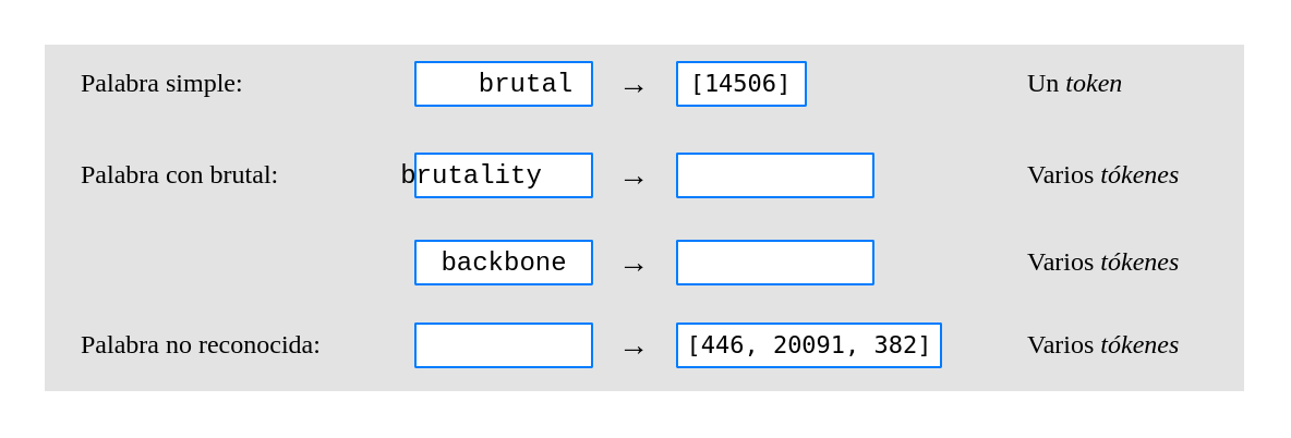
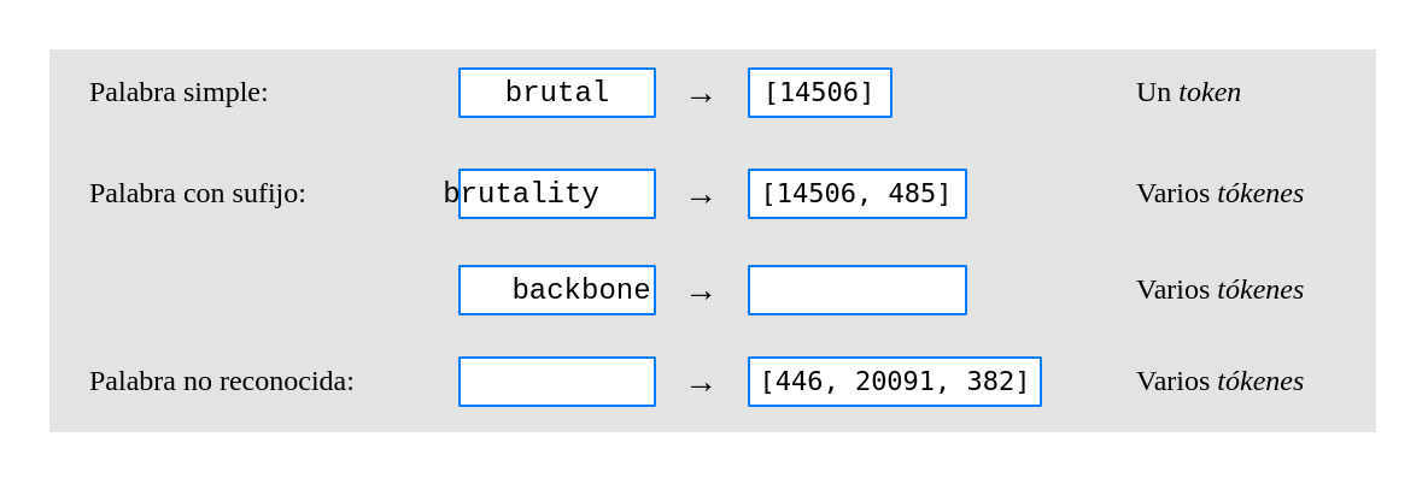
  <mxCell id="0" />
  <mxCell id="1" parent="0" />
  <mxCell id="2" value="" style="rounded=0;whiteSpace=wrap;html=1;strokeColor=none;fillColor=#E3E3E3;" vertex="1" parent="1"><mxGeometry x="20" y="20" width="550" height="159" as="geometry" /></mxCell>
  <mxCell id="3" value="&lt;font data-font-src=&quot;https://fonts.googleapis.com/css?family=Ubuntu&quot; face=&quot;Ubuntu&quot;&gt;Palabra no reconocida:&lt;/font&gt;" style="text;html=1;strokeColor=none;fillColor=none;align=left;verticalAlign=middle;whiteSpace=wrap;rounded=0;" vertex="1" parent="1"><mxGeometry x="35" y="148" width="130" height="20" as="geometry" /></mxCell>
  <mxCell id="4" value="" style="group" vertex="1" connectable="0" parent="1"><mxGeometry x="190" y="148" width="81" height="20" as="geometry" /></mxCell>
  <mxCell id="5" value="" style="rounded=1;whiteSpace=wrap;html=1;arcSize=1;strokeColor=#007cffff;fillColor=#FFFFFF;fontFamily=Ubuntu;fontSource=https%3A%2F%2Ffonts.googleapis.com%2Fcss%3Ffamily%3DUbuntu;" vertex="1" parent="4"><mxGeometry width="81" height="20" as="geometry" /></mxCell>
  <mxCell id="6" value="&lt;font data-font-src=&quot;https://fonts.googleapis.com/css?family=Ubuntu&quot; face=&quot;Ubuntu&quot;&gt;Varios &lt;i&gt;tókenes&lt;/i&gt;&lt;/font&gt;" style="text;html=1;strokeColor=none;fillColor=none;align=left;verticalAlign=middle;whiteSpace=wrap;rounded=0;" vertex="1" parent="1"><mxGeometry x="469" y="148" width="91" height="20" as="geometry" /></mxCell>
  <mxCell id="7" value="&lt;font style=&quot;font-size: 14px&quot;&gt;→&lt;/font&gt;" style="text;html=1;strokeColor=none;fillColor=none;align=center;verticalAlign=middle;whiteSpace=wrap;rounded=0;" vertex="1" parent="1"><mxGeometry x="271" y="148" width="39" height="20" as="geometry" /></mxCell>
  <mxCell id="8" value="&lt;font data-font-src=&quot;https://fonts.googleapis.com/css?family=Ubuntu&quot; face=&quot;Ubuntu&quot;&gt;Palabra simple:&lt;/font&gt;" style="text;html=1;strokeColor=none;fillColor=none;align=left;verticalAlign=middle;whiteSpace=wrap;rounded=0;" vertex="1" parent="1"><mxGeometry x="35" y="28" width="120" height="20" as="geometry" /></mxCell>
  <mxCell id="9" value="" style="group" vertex="1" connectable="0" parent="1"><mxGeometry x="190" y="28" width="81" height="20" as="geometry" /></mxCell>
  <mxCell id="10" value="" style="rounded=1;whiteSpace=wrap;html=1;arcSize=1;strokeColor=#007cffff;fillColor=#FFFFFF;fontFamily=Ubuntu;fontSource=https%3A%2F%2Ffonts.googleapis.com%2Fcss%3Ffamily%3DUbuntu;" vertex="1" parent="9"><mxGeometry width="81" height="20" as="geometry" /></mxCell>
- <mxCell id="11" value="brutal" style="text;html=1;fillColor=none;align=center;verticalAlign=middle;rounded=0;labelPosition=center;verticalLabelPosition=middle;fontFamily=Courier New;labelBorderColor=none;spacing=0;spacingLeft=0;whiteSpace=wrap;" vertex="1" parent="9"><mxGeometry x="29.5" y="4.5" width="42" height="13" as="geometry" /></mxCell>
+ <mxCell id="11" value="brutal" style="text;html=1;fillColor=none;align=center;verticalAlign=middle;rounded=0;labelPosition=center;verticalLabelPosition=middle;fontFamily=Courier New;labelBorderColor=none;spacing=0;spacingLeft=0;whiteSpace=wrap;" vertex="1" parent="9"><mxGeometry x="19.5" y="4.5" width="42" height="13" as="geometry" /></mxCell>
  <mxCell id="12" value="&lt;font style=&quot;font-size: 14px&quot;&gt;→&lt;/font&gt;" style="text;html=1;strokeColor=none;fillColor=none;align=center;verticalAlign=middle;whiteSpace=wrap;rounded=0;" vertex="1" parent="1"><mxGeometry x="271" y="28" width="39" height="20" as="geometry" /></mxCell>
  <mxCell id="13" value="&lt;font data-font-src=&quot;https://fonts.googleapis.com/css?family=Ubuntu&quot; face=&quot;Ubuntu&quot;&gt;Un &lt;i&gt;token&lt;/i&gt;&lt;/font&gt;" style="text;html=1;strokeColor=none;fillColor=none;align=left;verticalAlign=middle;whiteSpace=wrap;rounded=0;" vertex="1" parent="1"><mxGeometry x="469" y="28" width="81" height="20" as="geometry" /></mxCell>
  <mxCell id="14" value="" style="rounded=1;whiteSpace=wrap;html=1;arcSize=1;strokeColor=#007cffff;fillColor=#FFFFFF;fontFamily=Ubuntu;fontSource=https%3A%2F%2Ffonts.googleapis.com%2Fcss%3Ffamily%3DUbuntu;" vertex="1" parent="1"><mxGeometry x="310" y="148" width="121" height="20" as="geometry" /></mxCell>
  <mxCell id="15" value="&lt;pre style=&quot;font-size: 11px&quot;&gt;[&lt;span style=&quot;font-family: monospace&quot;&gt;&lt;span style=&quot;color: #000000 ; background-color: #ffffff&quot;&gt;446, 20091, 382&lt;/span&gt;&lt;/span&gt;&lt;span style=&quot;font-family: monospace&quot;&gt;&lt;span style=&quot;color: #000000 ; background-color: #ffffff&quot;&gt;&lt;/span&gt;&lt;/span&gt;]&lt;/pre&gt;" style="text;html=1;fillColor=none;align=center;verticalAlign=middle;rounded=0;labelPosition=center;verticalLabelPosition=middle;fontFamily=Courier New;labelBorderColor=none;spacing=0;spacingLeft=0;whiteSpace=wrap;" vertex="1" parent="1"><mxGeometry x="311" y="151.5" width="120" height="13" as="geometry" /></mxCell>
  <mxCell id="16" value="" style="rounded=1;whiteSpace=wrap;html=1;arcSize=1;strokeColor=#007cffff;fillColor=#FFFFFF;fontFamily=Ubuntu;fontSource=https%3A%2F%2Ffonts.googleapis.com%2Fcss%3Ffamily%3DUbuntu;" vertex="1" parent="1"><mxGeometry x="310" y="28" width="59" height="20" as="geometry" /></mxCell>
  <mxCell id="17" value="&lt;pre style=&quot;font-size: 11px&quot;&gt;[&lt;span style=&quot;font-family: monospace&quot;&gt;&lt;span style=&quot;color: #000000 ; background-color: #ffffff&quot;&gt;14506&lt;/span&gt;&lt;/span&gt;]&lt;/pre&gt;" style="text;html=1;fillColor=none;align=center;verticalAlign=middle;rounded=0;labelPosition=center;verticalLabelPosition=middle;fontFamily=Courier New;labelBorderColor=none;spacing=0;spacingLeft=0;whiteSpace=wrap;" vertex="1" parent="1"><mxGeometry x="317.644" y="31.5" width="42.712" height="13" as="geometry" /></mxCell>
- <mxCell id="18" value="&lt;font data-font-src=&quot;https://fonts.googleapis.com/css?family=Ubuntu&quot; face=&quot;Ubuntu&quot;&gt;Palabra con brutal:&lt;/font&gt;" style="text;html=1;strokeColor=none;fillColor=none;align=left;verticalAlign=middle;whiteSpace=wrap;rounded=0;" vertex="1" parent="1"><mxGeometry x="35" y="70" width="120" height="20" as="geometry" /></mxCell>
+ <mxCell id="18" value="&lt;font data-font-src=&quot;https://fonts.googleapis.com/css?family=Ubuntu&quot; face=&quot;Ubuntu&quot;&gt;Palabra con sufijo:&lt;/font&gt;" style="text;html=1;strokeColor=none;fillColor=none;align=left;verticalAlign=middle;whiteSpace=wrap;rounded=0;" vertex="1" parent="1"><mxGeometry x="35" y="70" width="120" height="20" as="geometry" /></mxCell>
  <mxCell id="19" value="" style="group" vertex="1" connectable="0" parent="1"><mxGeometry x="190" y="70" width="81" height="20" as="geometry" /></mxCell>
  <mxCell id="20" value="" style="rounded=1;whiteSpace=wrap;html=1;arcSize=1;strokeColor=#007cffff;fillColor=#FFFFFF;fontFamily=Ubuntu;fontSource=https%3A%2F%2Ffonts.googleapis.com%2Fcss%3Ffamily%3DUbuntu;" vertex="1" parent="19"><mxGeometry width="81" height="20" as="geometry" /></mxCell>
  <mxCell id="21" value="brutality" style="text;html=1;fillColor=none;align=center;verticalAlign=middle;rounded=0;labelPosition=center;verticalLabelPosition=middle;fontFamily=Courier New;labelBorderColor=none;spacing=0;spacingLeft=0;whiteSpace=wrap;" vertex="1" parent="19"><mxGeometry x="4.5" y="4.5" width="42" height="13" as="geometry" /></mxCell>
  <mxCell id="22" value="&lt;font data-font-src=&quot;https://fonts.googleapis.com/css?family=Ubuntu&quot; face=&quot;Ubuntu&quot;&gt;Varios &lt;i&gt;tókenes&lt;/i&gt;&lt;/font&gt;" style="text;html=1;strokeColor=none;fillColor=none;align=left;verticalAlign=middle;whiteSpace=wrap;rounded=0;" vertex="1" parent="1"><mxGeometry x="469" y="70" width="91" height="20" as="geometry" /></mxCell>
  <mxCell id="23" value="&lt;font style=&quot;font-size: 14px&quot;&gt;→&lt;/font&gt;" style="text;html=1;strokeColor=none;fillColor=none;align=center;verticalAlign=middle;whiteSpace=wrap;rounded=0;" vertex="1" parent="1"><mxGeometry x="271" y="70" width="39" height="20" as="geometry" /></mxCell>
  <mxCell id="24" value="" style="rounded=1;whiteSpace=wrap;html=1;arcSize=1;strokeColor=#007cffff;fillColor=#FFFFFF;fontFamily=Ubuntu;fontSource=https%3A%2F%2Ffonts.googleapis.com%2Fcss%3Ffamily%3DUbuntu;" vertex="1" parent="1"><mxGeometry x="310" y="70" width="90" height="20" as="geometry" /></mxCell>
+ <mxCell id="25" value="&lt;pre style=&quot;font-size: 11px&quot;&gt;[&lt;span style=&quot;font-family: monospace&quot;&gt;&lt;span style=&quot;color: #000000 ; background-color: #ffffff&quot;&gt;14506&lt;/span&gt;&lt;/span&gt;, &lt;span style=&quot;font-family: monospace&quot;&gt;&lt;span style=&quot;color: #000000 ; background-color: #ffffff&quot;&gt;485&lt;/span&gt;&lt;/span&gt;]&lt;/pre&gt;" style="text;html=1;fillColor=none;align=center;verticalAlign=middle;rounded=0;labelPosition=center;verticalLabelPosition=middle;fontFamily=Courier New;labelBorderColor=none;spacing=0;spacingLeft=0;whiteSpace=wrap;" vertex="1" parent="1"><mxGeometry x="322.966" y="73.5" width="64.068" height="13" as="geometry" /></mxCell>
  <mxCell id="26" value="" style="group" vertex="1" connectable="0" parent="1"><mxGeometry x="190" y="110" width="81" height="20" as="geometry" /></mxCell>
  <mxCell id="27" value="" style="rounded=1;whiteSpace=wrap;html=1;arcSize=1;strokeColor=#007cffff;fillColor=#FFFFFF;fontFamily=Ubuntu;fontSource=https%3A%2F%2Ffonts.googleapis.com%2Fcss%3Ffamily%3DUbuntu;" vertex="1" parent="26"><mxGeometry width="81" height="20" as="geometry" /></mxCell>
- <mxCell id="28" value="backbone" style="text;html=1;fillColor=none;align=center;verticalAlign=middle;rounded=0;labelPosition=center;verticalLabelPosition=middle;fontFamily=Courier New;labelBorderColor=none;spacing=0;spacingLeft=0;whiteSpace=wrap;" vertex="1" parent="26"><mxGeometry x="19.5" y="4.5" width="42" height="13" as="geometry" /></mxCell>
+ <mxCell id="28" value="backbone" style="text;html=1;fillColor=none;align=center;verticalAlign=middle;rounded=0;labelPosition=center;verticalLabelPosition=middle;fontFamily=Courier New;labelBorderColor=none;spacing=0;spacingLeft=0;whiteSpace=wrap;" vertex="1" parent="26"><mxGeometry x="29.5" y="4.5" width="42" height="13" as="geometry" /></mxCell>
  <mxCell id="29" value="&lt;font data-font-src=&quot;https://fonts.googleapis.com/css?family=Ubuntu&quot; face=&quot;Ubuntu&quot;&gt;Varios &lt;i&gt;tókenes&lt;/i&gt;&lt;/font&gt;" style="text;html=1;strokeColor=none;fillColor=none;align=left;verticalAlign=middle;whiteSpace=wrap;rounded=0;" vertex="1" parent="1"><mxGeometry x="469" y="110" width="91" height="20" as="geometry" /></mxCell>
  <mxCell id="30" value="&lt;font style=&quot;font-size: 14px&quot;&gt;→&lt;/font&gt;" style="text;html=1;strokeColor=none;fillColor=none;align=center;verticalAlign=middle;whiteSpace=wrap;rounded=0;" vertex="1" parent="1"><mxGeometry x="271" y="110" width="39" height="20" as="geometry" /></mxCell>
  <mxCell id="31" value="" style="rounded=1;whiteSpace=wrap;html=1;arcSize=1;strokeColor=#007cffff;fillColor=#FFFFFF;fontFamily=Ubuntu;fontSource=https%3A%2F%2Ffonts.googleapis.com%2Fcss%3Ffamily%3DUbuntu;" vertex="1" parent="1"><mxGeometry x="310" y="110" width="90" height="20" as="geometry" /></mxCell>
